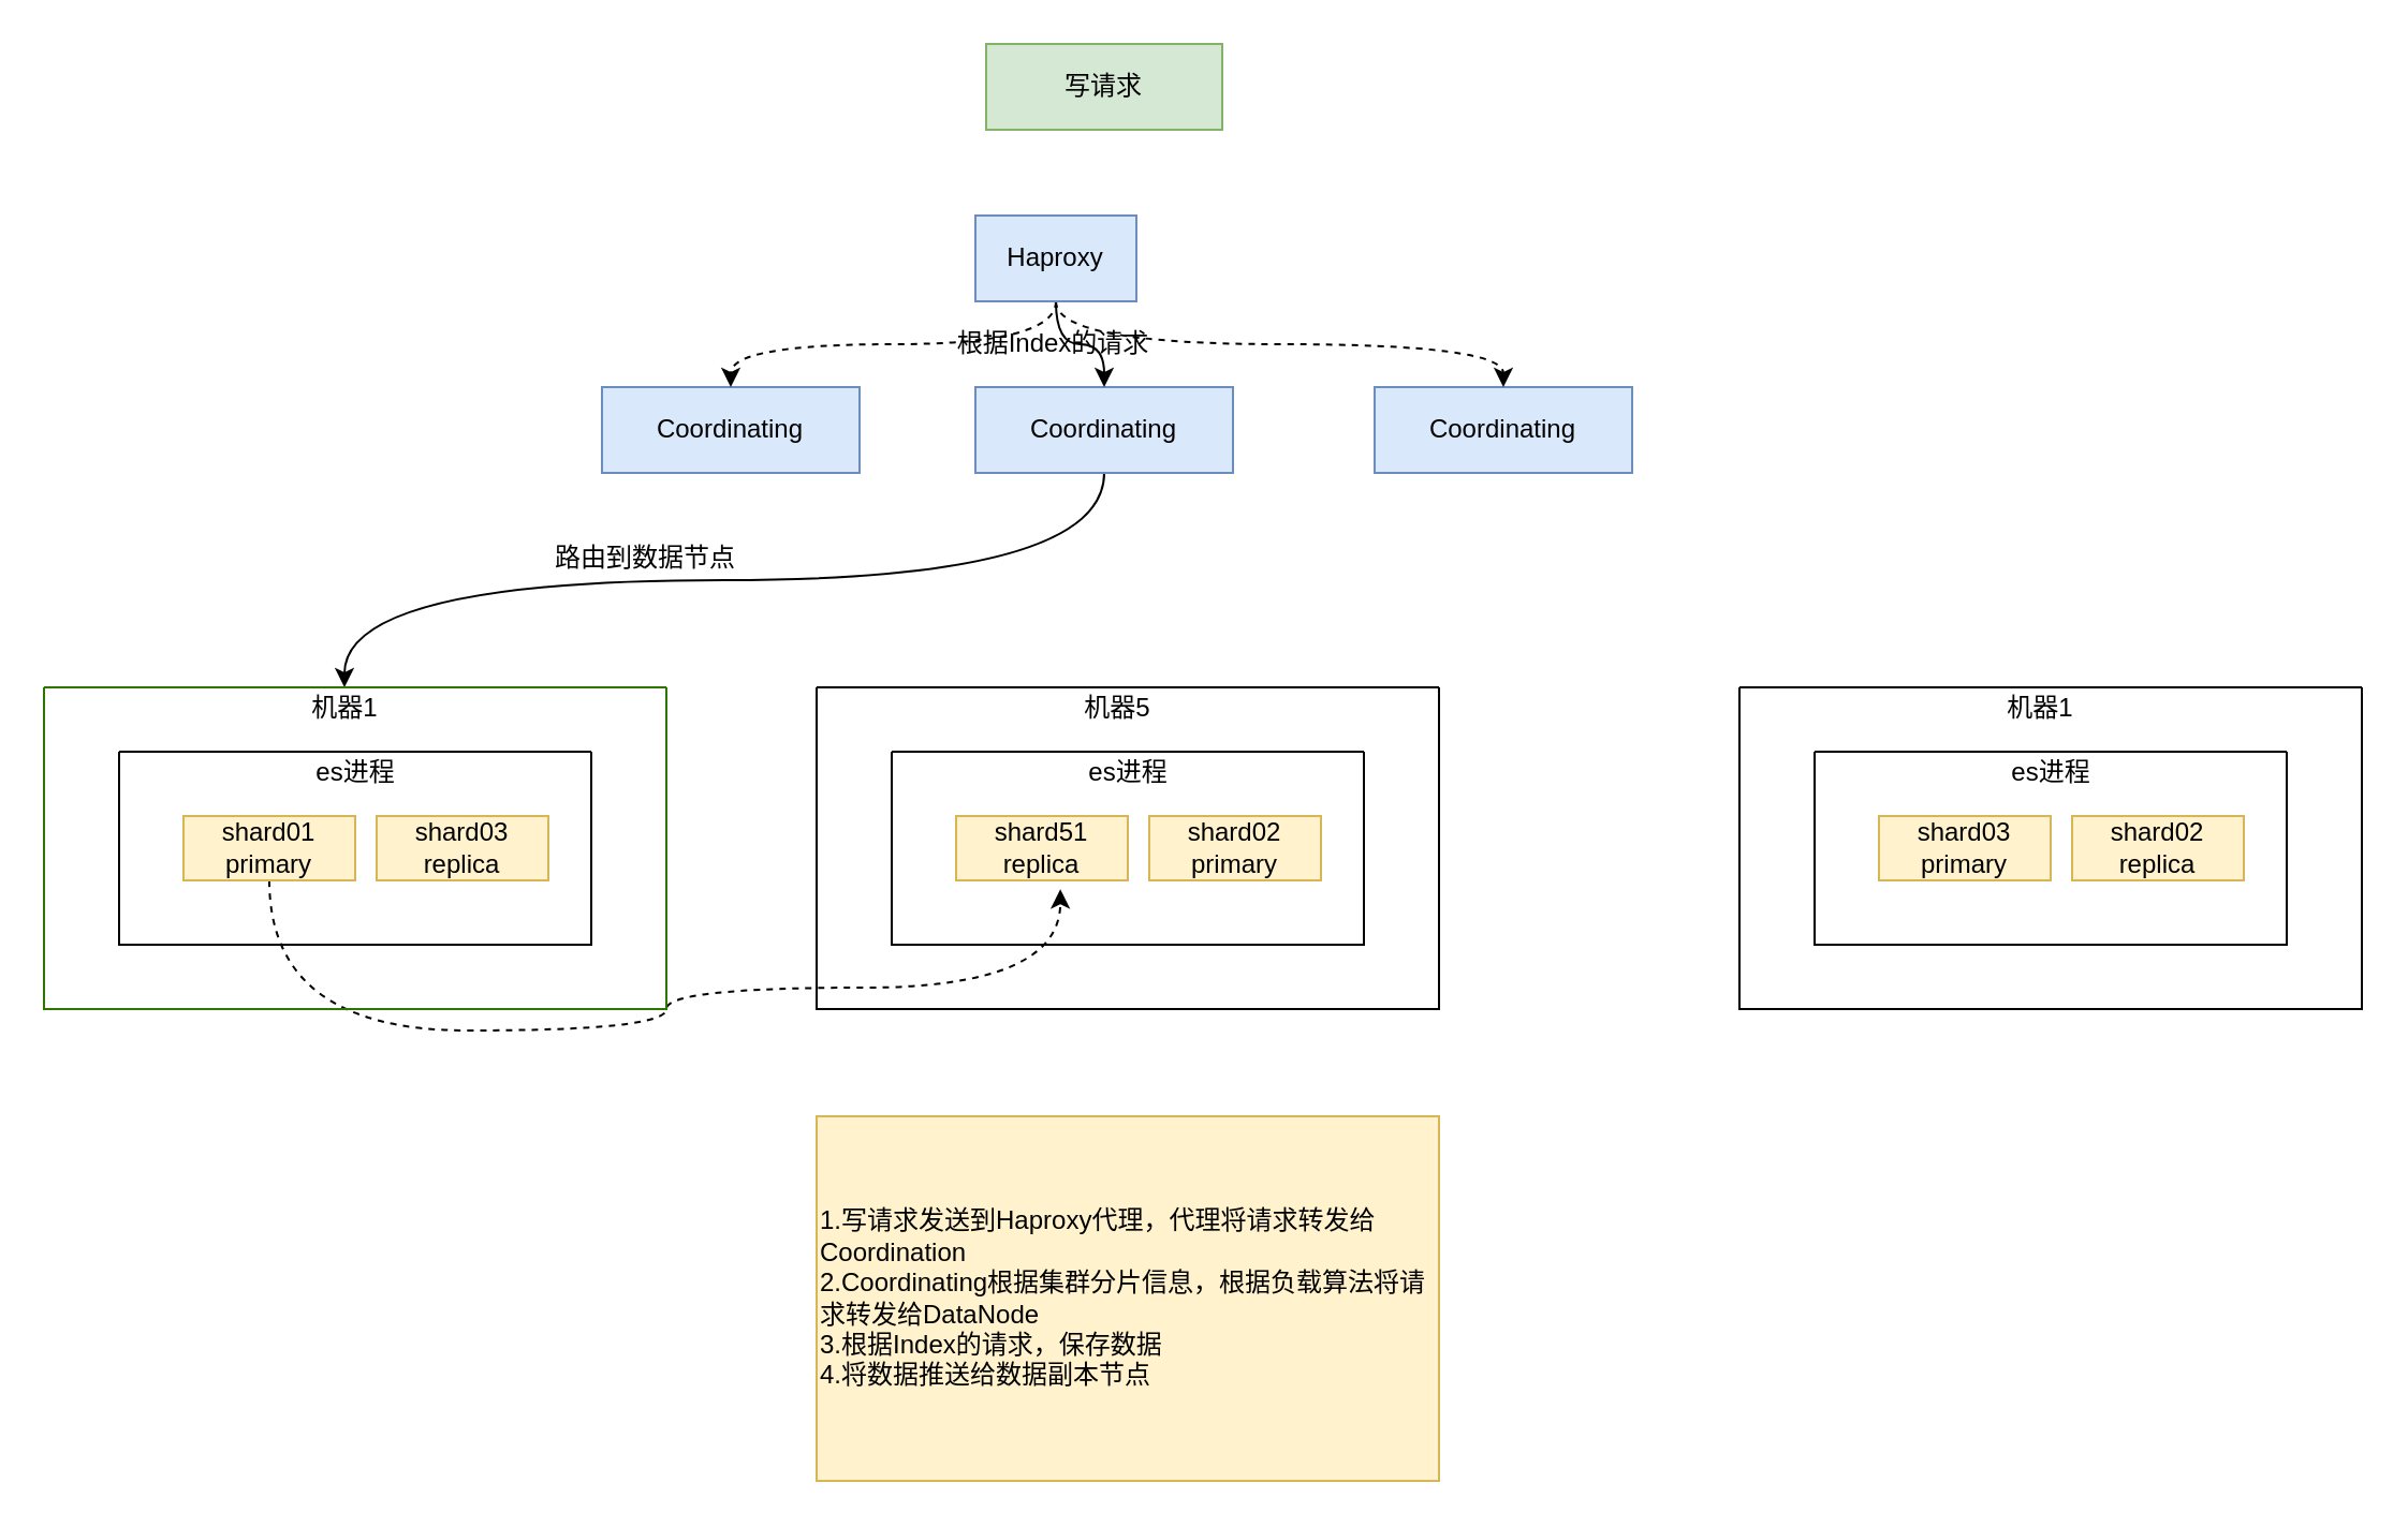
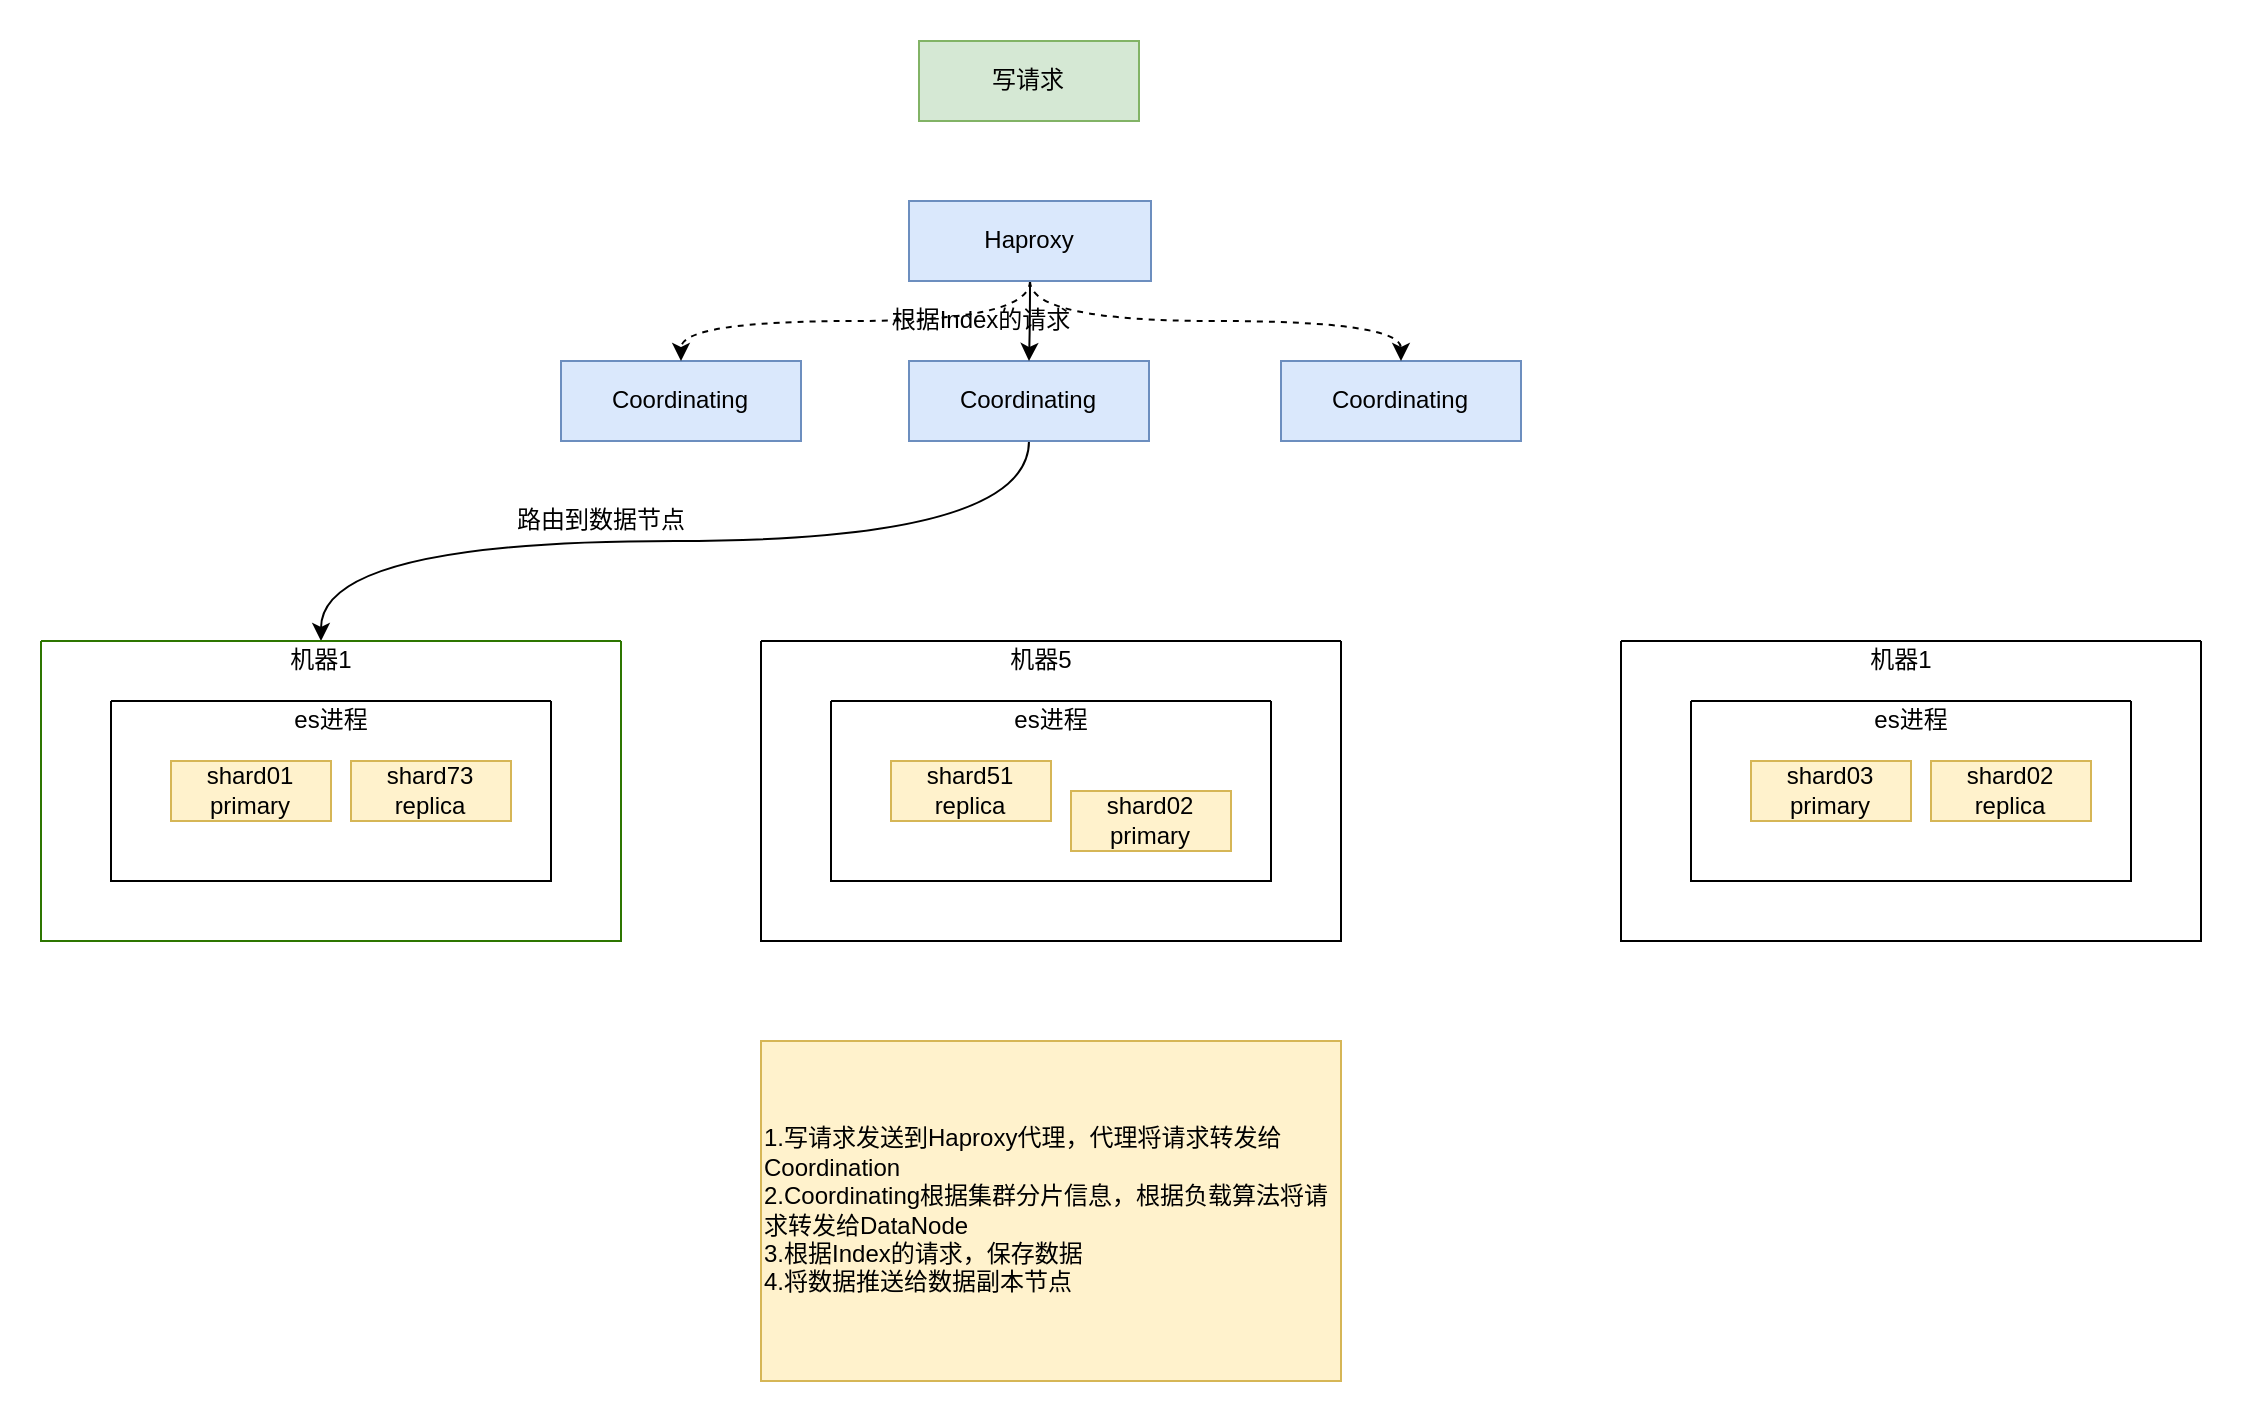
  <mxCell id="0" />
  <mxCell id="1" parent="0" />
  <mxCell id="2" value="Coordinating" style="rounded=0;whiteSpace=wrap;html=1;fillColor=#dae8fc;strokeColor=#6c8ebf;" vertex="1" parent="1"><mxGeometry x="280" y="180" width="120" height="40" as="geometry" /></mxCell>
  <mxCell id="3" value="写请求" style="whiteSpace=wrap;html=1;fillColor=#d5e8d4;strokeColor=#82b366;rounded=0;" vertex="1" parent="1"><mxGeometry x="459" y="20" width="110" height="40" as="geometry" /></mxCell>
  <mxCell id="4" style="edgeStyle=orthogonalEdgeStyle;curved=1;rounded=0;orthogonalLoop=1;jettySize=auto;html=1;exitX=0.5;exitY=1;exitDx=0;exitDy=0;" edge="1" parent="1" source="5" target="17"><mxGeometry relative="1" as="geometry" /></mxCell>
  <mxCell id="5" value="Coordinating" style="rounded=0;whiteSpace=wrap;html=1;fillColor=#dae8fc;strokeColor=#6c8ebf;" vertex="1" parent="1"><mxGeometry x="454" y="180" width="120" height="40" as="geometry" /></mxCell>
  <mxCell id="6" value="Coordinating" style="rounded=0;whiteSpace=wrap;html=1;fillColor=#dae8fc;strokeColor=#6c8ebf;" vertex="1" parent="1"><mxGeometry x="640" y="180" width="120" height="40" as="geometry" /></mxCell>
  <mxCell id="7" style="edgeStyle=orthogonalEdgeStyle;curved=1;rounded=0;orthogonalLoop=1;jettySize=auto;html=1;exitX=0.5;exitY=1;exitDx=0;exitDy=0;entryX=0.5;entryY=0;entryDx=0;entryDy=0;" edge="1" parent="1" source="10" target="5"><mxGeometry relative="1" as="geometry" /></mxCell>
  <mxCell id="8" style="edgeStyle=orthogonalEdgeStyle;curved=1;rounded=0;orthogonalLoop=1;jettySize=auto;html=1;exitX=0.5;exitY=1;exitDx=0;exitDy=0;entryX=0.5;entryY=0;entryDx=0;entryDy=0;dashed=1;" edge="1" parent="1" source="10" target="6"><mxGeometry relative="1" as="geometry" /></mxCell>
  <mxCell id="9" style="edgeStyle=orthogonalEdgeStyle;curved=1;rounded=0;orthogonalLoop=1;jettySize=auto;html=1;exitX=0.5;exitY=1;exitDx=0;exitDy=0;dashed=1;" edge="1" parent="1" source="10" target="2"><mxGeometry relative="1" as="geometry" /></mxCell>
- <mxCell id="10" value="Haproxy" style="rounded=0;whiteSpace=wrap;html=1;fillColor=#dae8fc;strokeColor=#6c8ebf;" vertex="1" parent="1"><mxGeometry x="454" y="100" width="75" height="40" as="geometry" /></mxCell>
+ <mxCell id="10" value="Haproxy" style="rounded=0;whiteSpace=wrap;html=1;fillColor=#dae8fc;strokeColor=#6c8ebf;" vertex="1" parent="1"><mxGeometry x="454" y="100" width="121" height="40" as="geometry" /></mxCell>
  <mxCell id="11" value="根据Index的请求" style="text;html=1;align=center;verticalAlign=middle;resizable=0;points=[];autosize=1;strokeColor=none;fillColor=none;" vertex="1" parent="1"><mxGeometry x="430" y="150" width="120" height="20" as="geometry" /></mxCell>
- <mxCell id="12" style="edgeStyle=orthogonalEdgeStyle;curved=1;rounded=0;orthogonalLoop=1;jettySize=auto;html=1;exitX=0.5;exitY=1;exitDx=0;exitDy=0;entryX=0.607;entryY=1.138;entryDx=0;entryDy=0;entryPerimeter=0;dashed=1;" edge="1" parent="1" source="13" target="19"><mxGeometry relative="1" as="geometry"><Array as="points"><mxPoint x="125" y="480" /><mxPoint x="310" y="480" /><mxPoint x="310" y="460" /><mxPoint x="494" y="460" /></Array></mxGeometry></mxCell>
  <mxCell id="13" value="shard01&lt;br&gt;primary" style="rounded=0;whiteSpace=wrap;html=1;fillColor=#fff2cc;strokeColor=#d6b656;" vertex="1" parent="1"><mxGeometry x="85" y="380" width="80" height="30" as="geometry" /></mxCell>
  <mxCell id="14" value="" style="swimlane;startSize=0;" vertex="1" parent="1"><mxGeometry x="55" y="350" width="220" height="90" as="geometry" /></mxCell>
  <mxCell id="15" value="" style="swimlane;startSize=0;fillColor=#60a917;strokeColor=#2D7600;fontColor=#ffffff;" vertex="1" parent="1"><mxGeometry x="20" y="320" width="290" height="150" as="geometry" /></mxCell>
  <mxCell id="16" value="es进程" style="text;html=1;align=center;verticalAlign=middle;resizable=0;points=[];autosize=1;strokeColor=none;fillColor=none;" vertex="1" parent="15"><mxGeometry x="120" y="30" width="50" height="20" as="geometry" /></mxCell>
  <mxCell id="17" value="机器1" style="text;html=1;align=center;verticalAlign=middle;resizable=0;points=[];autosize=1;strokeColor=none;fillColor=none;" vertex="1" parent="15"><mxGeometry x="115" width="50" height="20" as="geometry" /></mxCell>
- <mxCell id="18" value="shard03&lt;br&gt;replica" style="rounded=0;whiteSpace=wrap;html=1;fillColor=#fff2cc;strokeColor=#d6b656;" vertex="1" parent="15"><mxGeometry x="155" y="60" width="80" height="30" as="geometry" /></mxCell>
+ <mxCell id="18" value="shard73&lt;br&gt;replica" style="rounded=0;whiteSpace=wrap;html=1;fillColor=#fff2cc;strokeColor=#d6b656;" vertex="1" parent="15"><mxGeometry x="155" y="60" width="80" height="30" as="geometry" /></mxCell>
  <mxCell id="19" value="shard51&lt;br&gt;replica" style="rounded=0;whiteSpace=wrap;html=1;fillColor=#fff2cc;strokeColor=#d6b656;" vertex="1" parent="1"><mxGeometry x="445" y="380" width="80" height="30" as="geometry" /></mxCell>
  <mxCell id="20" value="" style="swimlane;startSize=0;" vertex="1" parent="1"><mxGeometry x="415" y="350" width="220" height="90" as="geometry" /></mxCell>
  <mxCell id="21" value="" style="swimlane;startSize=0;" vertex="1" parent="1"><mxGeometry x="380" y="320" width="290" height="150" as="geometry" /></mxCell>
  <mxCell id="22" value="es进程" style="text;html=1;align=center;verticalAlign=middle;resizable=0;points=[];autosize=1;strokeColor=none;fillColor=none;" vertex="1" parent="21"><mxGeometry x="120" y="30" width="50" height="20" as="geometry" /></mxCell>
  <mxCell id="23" value="机器5" style="text;html=1;align=center;verticalAlign=middle;resizable=0;points=[];autosize=1;strokeColor=none;fillColor=none;" vertex="1" parent="21"><mxGeometry x="115" width="50" height="20" as="geometry" /></mxCell>
- <mxCell id="24" value="shard02&lt;br&gt;primary" style="rounded=0;whiteSpace=wrap;html=1;fillColor=#fff2cc;strokeColor=#d6b656;" vertex="1" parent="21"><mxGeometry x="155" y="60" width="80" height="30" as="geometry" /></mxCell>
+ <mxCell id="24" value="shard02&lt;br&gt;primary" style="rounded=0;whiteSpace=wrap;html=1;fillColor=#fff2cc;strokeColor=#d6b656;" vertex="1" parent="21"><mxGeometry x="155" y="75" width="80" height="30" as="geometry" /></mxCell>
  <mxCell id="25" value="shard03&lt;br&gt;primary" style="rounded=0;whiteSpace=wrap;html=1;fillColor=#fff2cc;strokeColor=#d6b656;" vertex="1" parent="1"><mxGeometry x="875" y="380" width="80" height="30" as="geometry" /></mxCell>
  <mxCell id="26" value="" style="swimlane;startSize=0;" vertex="1" parent="1"><mxGeometry x="845" y="350" width="220" height="90" as="geometry" /></mxCell>
  <mxCell id="27" value="" style="swimlane;startSize=0;" vertex="1" parent="1"><mxGeometry x="810" y="320" width="290" height="150" as="geometry" /></mxCell>
  <mxCell id="28" value="es进程" style="text;html=1;align=center;verticalAlign=middle;resizable=0;points=[];autosize=1;strokeColor=none;fillColor=none;" vertex="1" parent="27"><mxGeometry x="120" y="30" width="50" height="20" as="geometry" /></mxCell>
  <mxCell id="29" value="机器1" style="text;html=1;align=center;verticalAlign=middle;resizable=0;points=[];autosize=1;strokeColor=none;fillColor=none;" vertex="1" parent="27"><mxGeometry x="115" width="50" height="20" as="geometry" /></mxCell>
  <mxCell id="30" value="shard02&lt;br&gt;replica" style="rounded=0;whiteSpace=wrap;html=1;fillColor=#fff2cc;strokeColor=#d6b656;" vertex="1" parent="27"><mxGeometry x="155" y="60" width="80" height="30" as="geometry" /></mxCell>
  <mxCell id="31" value="路由到数据节点" style="text;html=1;align=center;verticalAlign=middle;resizable=0;points=[];autosize=1;strokeColor=none;fillColor=none;" vertex="1" parent="1"><mxGeometry x="250" y="250" width="100" height="20" as="geometry" /></mxCell>
  <mxCell id="32" value="1.写请求发送到Haproxy代理，代理将请求转发给Coordination&lt;br&gt;2.Coordinating根据集群分片信息，根据负载算法将请求转发给DataNode&lt;br&gt;3.根据Index的请求，保存数据&lt;br&gt;4.将数据推送给数据副本节点" style="text;html=1;strokeColor=#d6b656;fillColor=#fff2cc;align=left;verticalAlign=middle;whiteSpace=wrap;rounded=0;" vertex="1" parent="1"><mxGeometry x="380" y="520" width="290" height="170" as="geometry" /></mxCell>
